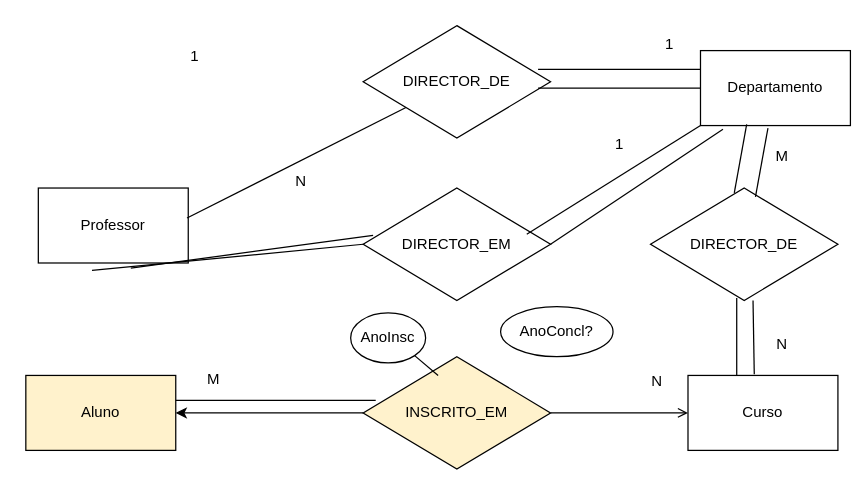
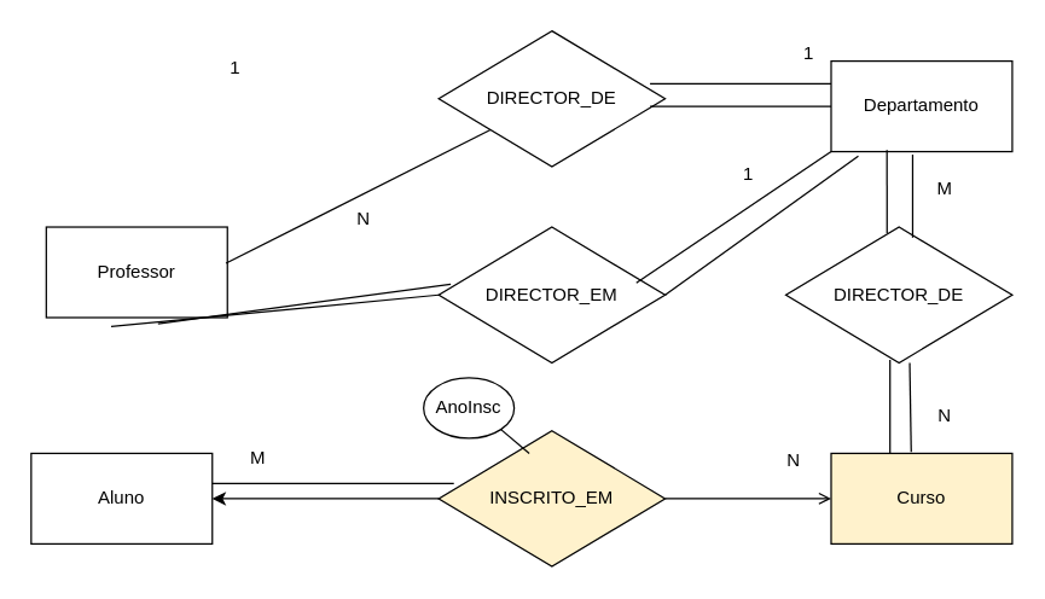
  <mxCell id="0" />
  <mxCell id="1" parent="0" />
  <mxCell id="2" value="Professor" style="rounded=0;whiteSpace=wrap;html=1;" vertex="1" parent="1"><mxGeometry x="30" y="150" width="120" height="60" as="geometry" /></mxCell>
- <mxCell id="3" value="Aluno" style="rounded=0;whiteSpace=wrap;html=1;fillColor=#fff2cc;" vertex="1" parent="1"><mxGeometry x="20" y="300" width="120" height="60" as="geometry" /></mxCell>
- <mxCell id="4" value="Departamento" style="rounded=0;whiteSpace=wrap;html=1;" vertex="1" parent="1"><mxGeometry x="560" y="40" width="120" height="60" as="geometry" /></mxCell>
- <mxCell id="5" value="Curso" style="rounded=0;whiteSpace=wrap;html=1;" vertex="1" parent="1"><mxGeometry x="550" y="300" width="120" height="60" as="geometry" /></mxCell>
+ <mxCell id="3" value="Aluno" style="rounded=0;whiteSpace=wrap;html=1;" vertex="1" parent="1"><mxGeometry x="20" y="300" width="120" height="60" as="geometry" /></mxCell>
+ <mxCell id="4" value="Departamento" style="rounded=0;whiteSpace=wrap;html=1;" vertex="1" parent="1"><mxGeometry x="550" y="40" width="120" height="60" as="geometry" /></mxCell>
+ <mxCell id="5" value="Curso" style="rounded=0;whiteSpace=wrap;html=1;fillColor=#fff2cc;" vertex="1" parent="1"><mxGeometry x="550" y="300" width="120" height="60" as="geometry" /></mxCell>
  <mxCell id="6" value="DIRECTOR_DE" style="rhombus;whiteSpace=wrap;html=1;" vertex="1" parent="1"><mxGeometry x="290" y="20" width="150" height="90" as="geometry" /></mxCell>
  <mxCell id="7" value="" style="endArrow=none;html=1;rounded=0;exitX=0.992;exitY=0.4;exitDx=0;exitDy=0;exitPerimeter=0;" edge="1" parent="1" source="2" target="6"><mxGeometry width="50" height="50" relative="1" as="geometry"><mxPoint x="350" y="300" as="sourcePoint" /><mxPoint x="400" y="250" as="targetPoint" /></mxGeometry></mxCell>
  <mxCell id="8" value="" style="endArrow=none;html=1;rounded=0;entryX=0;entryY=0.25;entryDx=0;entryDy=0;" edge="1" parent="1" target="4"><mxGeometry width="50" height="50" relative="1" as="geometry"><mxPoint x="430" y="55" as="sourcePoint" /><mxPoint x="400" y="250" as="targetPoint" /></mxGeometry></mxCell>
  <mxCell id="9" value="" style="endArrow=none;html=1;rounded=0;entryX=0;entryY=0.5;entryDx=0;entryDy=0;" edge="1" parent="1" target="4"><mxGeometry width="50" height="50" relative="1" as="geometry"><mxPoint x="430" y="70" as="sourcePoint" /><mxPoint x="560" y="65" as="targetPoint" /><Array as="points" /></mxGeometry></mxCell>
  <mxCell id="10" value="DIRECTOR_DE" style="rhombus;whiteSpace=wrap;html=1;" vertex="1" parent="1"><mxGeometry x="520" y="150" width="150" height="90" as="geometry" /></mxCell>
  <mxCell id="11" value="DIRECTOR_EM" style="rhombus;whiteSpace=wrap;html=1;" vertex="1" parent="1"><mxGeometry x="290" y="150" width="150" height="90" as="geometry" /></mxCell>
  <mxCell id="12" value="INSCRITO_EM" style="rhombus;whiteSpace=wrap;html=1;fillColor=#fff2cc;" vertex="1" parent="1"><mxGeometry x="290" y="285" width="150" height="90" as="geometry" /></mxCell>
  <mxCell id="13" value="1" style="text;html=1;align=center;verticalAlign=middle;resizable=0;points=[];autosize=1;strokeColor=none;fillColor=none;" vertex="1" parent="1"><mxGeometry x="140" y="30" width="30" height="30" as="geometry" /></mxCell>
  <mxCell id="14" value="1" style="text;html=1;align=center;verticalAlign=middle;resizable=0;points=[];autosize=1;strokeColor=none;fillColor=none;" vertex="1" parent="1"><mxGeometry x="520" y="20" width="30" height="30" as="geometry" /></mxCell>
  <mxCell id="15" value="" style="endArrow=none;html=1;rounded=0;entryX=0.617;entryY=1.067;entryDx=0;entryDy=0;entryPerimeter=0;exitX=0.053;exitY=0.422;exitDx=0;exitDy=0;exitPerimeter=0;" edge="1" parent="1" source="11" target="2"><mxGeometry width="50" height="50" relative="1" as="geometry"><mxPoint x="350" y="300" as="sourcePoint" /><mxPoint x="400" y="250" as="targetPoint" /></mxGeometry></mxCell>
  <mxCell id="16" value="" style="endArrow=open;html=1;rounded=0;exitX=1;exitY=0.5;exitDx=0;exitDy=0;entryX=0;entryY=0.5;entryDx=0;entryDy=0;" edge="1" parent="1" source="12" target="5"><mxGeometry width="50" height="50" relative="1" as="geometry"><mxPoint x="350" y="300" as="sourcePoint" /><mxPoint x="400" y="250" as="targetPoint" /></mxGeometry></mxCell>
  <mxCell id="17" value="" style="endArrow=none;html=1;rounded=0;entryX=0;entryY=0.5;entryDx=0;entryDy=0;exitX=0.358;exitY=1.1;exitDx=0;exitDy=0;exitPerimeter=0;" edge="1" parent="1" source="2" target="11"><mxGeometry width="50" height="50" relative="1" as="geometry"><mxPoint x="350" y="300" as="sourcePoint" /><mxPoint x="400" y="250" as="targetPoint" /></mxGeometry></mxCell>
  <mxCell id="18" value="" style="endArrow=none;html=1;rounded=0;entryX=1;entryY=1;entryDx=0;entryDy=0;" edge="1" parent="1" target="21"><mxGeometry width="50" height="50" relative="1" as="geometry"><mxPoint x="350" y="300" as="sourcePoint" /><mxPoint x="400" y="250" as="targetPoint" /></mxGeometry></mxCell>
  <mxCell id="19" value="" style="endArrow=none;html=1;rounded=0;exitX=0.067;exitY=0.389;exitDx=0;exitDy=0;exitPerimeter=0;" edge="1" parent="1" source="12"><mxGeometry width="50" height="50" relative="1" as="geometry"><mxPoint x="350" y="300" as="sourcePoint" /><mxPoint x="140" y="320" as="targetPoint" /></mxGeometry></mxCell>
  <mxCell id="20" value="" style="endArrow=classic;html=1;rounded=0;exitX=0;exitY=0.5;exitDx=0;exitDy=0;entryX=1;entryY=0.5;entryDx=0;entryDy=0;" edge="1" parent="1" source="12" target="3"><mxGeometry width="50" height="50" relative="1" as="geometry"><mxPoint x="350" y="300" as="sourcePoint" /><mxPoint x="400" y="250" as="targetPoint" /></mxGeometry></mxCell>
  <mxCell id="21" value="AnoInsc" style="ellipse;whiteSpace=wrap;html=1;" vertex="1" parent="1"><mxGeometry x="280" y="250" width="60" height="40" as="geometry" /></mxCell>
- <mxCell id="22" value="AnoConcl?" style="ellipse;whiteSpace=wrap;html=1;" vertex="1" parent="1"><mxGeometry x="400" y="245" width="90" height="40" as="geometry" /></mxCell>
  <mxCell id="23" value="" style="endArrow=none;html=1;rounded=0;entryX=0.15;entryY=1.05;entryDx=0;entryDy=0;entryPerimeter=0;exitX=1;exitY=0.5;exitDx=0;exitDy=0;" edge="1" parent="1" source="11" target="4"><mxGeometry width="50" height="50" relative="1" as="geometry"><mxPoint x="350" y="200" as="sourcePoint" /><mxPoint x="400" y="150" as="targetPoint" /></mxGeometry></mxCell>
  <mxCell id="24" value="" style="endArrow=none;html=1;rounded=0;entryX=0;entryY=1;entryDx=0;entryDy=0;exitX=0.873;exitY=0.411;exitDx=0;exitDy=0;exitPerimeter=0;" edge="1" parent="1" source="11" target="4"><mxGeometry width="50" height="50" relative="1" as="geometry"><mxPoint x="410" y="170" as="sourcePoint" /><mxPoint x="400" y="150" as="targetPoint" /></mxGeometry></mxCell>
  <mxCell id="25" value="" style="endArrow=none;html=1;rounded=0;entryX=0.45;entryY=1.033;entryDx=0;entryDy=0;entryPerimeter=0;exitX=0.56;exitY=0.078;exitDx=0;exitDy=0;exitPerimeter=0;" edge="1" parent="1" source="10" target="4"><mxGeometry width="50" height="50" relative="1" as="geometry"><mxPoint x="604" y="144" as="sourcePoint" /><mxPoint x="400" y="150" as="targetPoint" /></mxGeometry></mxCell>
  <mxCell id="26" value="" style="endArrow=none;html=1;rounded=0;entryX=0.308;entryY=0.983;entryDx=0;entryDy=0;entryPerimeter=0;exitX=0.447;exitY=0.044;exitDx=0;exitDy=0;exitPerimeter=0;" edge="1" parent="1" source="10" target="4"><mxGeometry width="50" height="50" relative="1" as="geometry"><mxPoint x="580" y="140" as="sourcePoint" /><mxPoint x="590" y="100" as="targetPoint" /></mxGeometry></mxCell>
  <mxCell id="27" value="" style="endArrow=none;html=1;rounded=0;entryX=0.46;entryY=0.978;entryDx=0;entryDy=0;entryPerimeter=0;exitX=0.325;exitY=0;exitDx=0;exitDy=0;exitPerimeter=0;" edge="1" parent="1" source="5" target="10"><mxGeometry width="50" height="50" relative="1" as="geometry"><mxPoint x="589" y="290" as="sourcePoint" /><mxPoint x="400" y="150" as="targetPoint" /></mxGeometry></mxCell>
  <mxCell id="28" value="" style="endArrow=none;html=1;rounded=0;entryX=0.547;entryY=1;entryDx=0;entryDy=0;entryPerimeter=0;exitX=0.442;exitY=-0.017;exitDx=0;exitDy=0;exitPerimeter=0;" edge="1" parent="1" source="5" target="10"><mxGeometry width="50" height="50" relative="1" as="geometry"><mxPoint x="350" y="200" as="sourcePoint" /><mxPoint x="400" y="150" as="targetPoint" /></mxGeometry></mxCell>
  <mxCell id="29" value="N" style="text;html=1;align=center;verticalAlign=middle;resizable=0;points=[];autosize=1;strokeColor=none;fillColor=none;" vertex="1" parent="1"><mxGeometry x="225" y="130" width="30" height="30" as="geometry" /></mxCell>
  <mxCell id="30" value="1" style="text;html=1;align=center;verticalAlign=middle;resizable=0;points=[];autosize=1;strokeColor=none;fillColor=none;" vertex="1" parent="1"><mxGeometry x="480" y="100" width="30" height="30" as="geometry" /></mxCell>
  <mxCell id="31" value="N" style="text;html=1;align=center;verticalAlign=middle;resizable=0;points=[];autosize=1;strokeColor=none;fillColor=none;" vertex="1" parent="1"><mxGeometry x="510" y="290" width="30" height="30" as="geometry" /></mxCell>
  <mxCell id="32" value="N" style="text;html=1;align=center;verticalAlign=middle;resizable=0;points=[];autosize=1;strokeColor=none;fillColor=none;" vertex="1" parent="1"><mxGeometry x="610" y="260" width="30" height="30" as="geometry" /></mxCell>
  <mxCell id="33" value="M" style="text;html=1;align=center;verticalAlign=middle;resizable=0;points=[];autosize=1;strokeColor=none;fillColor=none;" vertex="1" parent="1"><mxGeometry x="155" y="288" width="30" height="30" as="geometry" /></mxCell>
  <mxCell id="34" value="M" style="text;html=1;align=center;verticalAlign=middle;resizable=0;points=[];autosize=1;strokeColor=none;fillColor=none;" vertex="1" parent="1"><mxGeometry x="610" y="110" width="30" height="30" as="geometry" /></mxCell>
